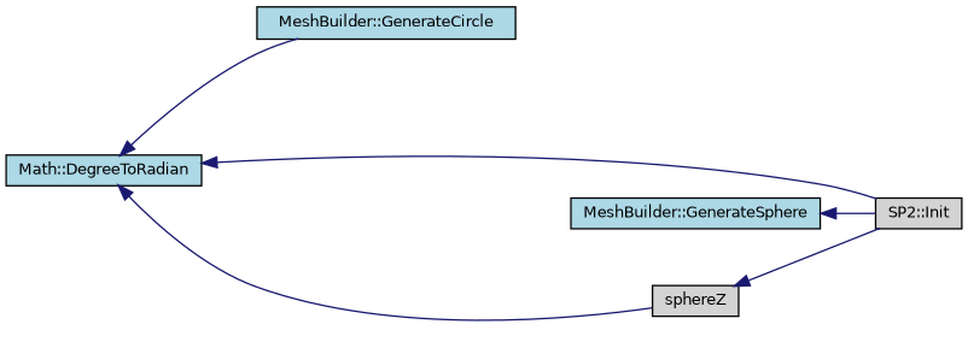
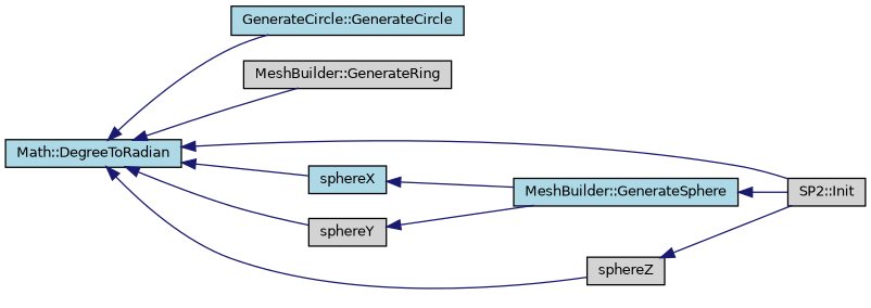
  digraph {
    rankdir=LR
    node [color=black fillcolor=lightblue fontname=Helvetica fontsize=10 shape=record style=filled]
    edge [color=midnightblue dir=back fontname=Helvetica fontsize=10 labelfontname=Helvetica labelfontsize=10 style=solid]
    n1 [fontcolor=black height=0.2 label="Math::DegreeToRadian" width=0.4]
-   n2 [height=0.2 label="MeshBuilder::GenerateCircle" width=0.4]
+   n2 [height=0.2 label="GenerateCircle::GenerateCircle" width=0.4]
+   n3 [fillcolor=lightgrey height=0.2 label="MeshBuilder::GenerateRing" width=0.4]
    n4 [fillcolor=lightgrey height=0.2 label="SP2::Init" width=0.4]
+   n5 [height=0.2 label=sphereX width=0.4]
+   n6 [fillcolor=lightgrey height=0.2 label=sphereY width=0.4]
    n7 [fillcolor=lightgrey height=0.2 label=sphereZ width=0.4]
    n8 [height=0.2 label="MeshBuilder::GenerateSphere" width=0.4]
    n1 -> n2
+   n1 -> n3
    n1 -> n4
+   n1 -> n5
+   n1 -> n6
    n1 -> n7
+   n5 -> n8
+   n6 -> n8
    n7 -> n4
    n8 -> n4
  }
